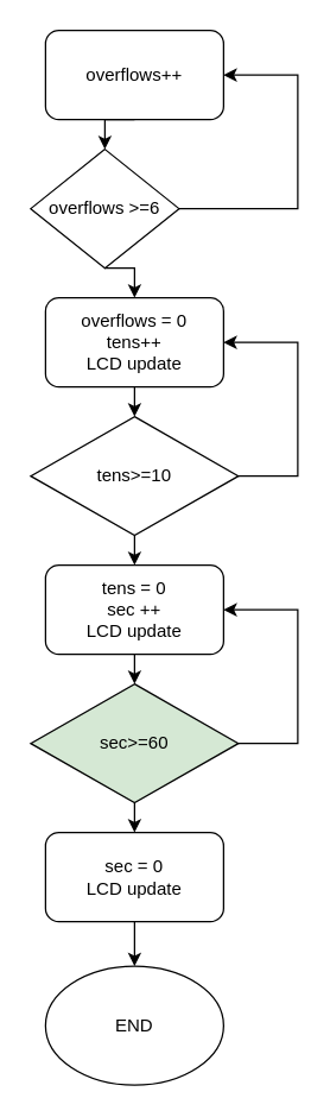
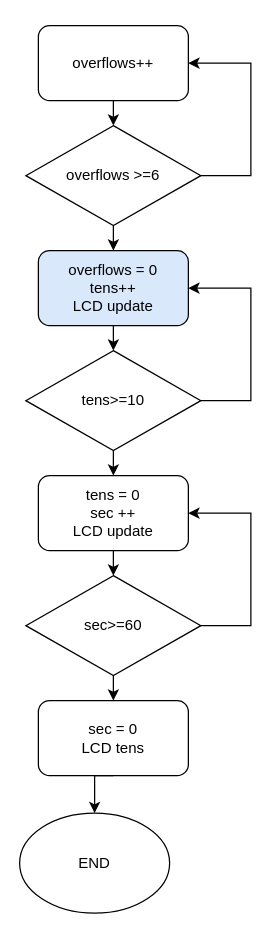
  <mxCell id="0" />
  <mxCell id="1" parent="0" />
  <mxCell id="2" style="edgeStyle=orthogonalEdgeStyle;rounded=0;orthogonalLoop=1;jettySize=auto;html=1;exitX=0.5;exitY=1;exitDx=0;exitDy=0;entryX=0.5;entryY=0;entryDx=0;entryDy=0;" edge="1" parent="1" source="3" target="6"><mxGeometry relative="1" as="geometry" /></mxCell>
  <mxCell id="3" value="overflows++" style="rounded=1;whiteSpace=wrap;html=1;" vertex="1" parent="1"><mxGeometry x="30" y="20" width="120" height="60" as="geometry" /></mxCell>
  <mxCell id="4" style="edgeStyle=orthogonalEdgeStyle;rounded=0;orthogonalLoop=1;jettySize=auto;html=1;exitX=1;exitY=0.5;exitDx=0;exitDy=0;entryX=1;entryY=0.5;entryDx=0;entryDy=0;" edge="1" parent="1" source="6" target="3"><mxGeometry relative="1" as="geometry"><mxPoint x="200" y="50" as="targetPoint" /><Array as="points"><mxPoint x="200" y="140" /><mxPoint x="200" y="50" /></Array></mxGeometry></mxCell>
  <mxCell id="5" style="edgeStyle=orthogonalEdgeStyle;rounded=0;orthogonalLoop=1;jettySize=auto;html=1;exitX=0.5;exitY=1;exitDx=0;exitDy=0;entryX=0.5;entryY=0;entryDx=0;entryDy=0;" edge="1" parent="1" source="6" target="8"><mxGeometry relative="1" as="geometry" /></mxCell>
- <mxCell id="6" value="&lt;span&gt;overflows &amp;gt;=6&lt;/span&gt;" style="rhombus;whiteSpace=wrap;html=1;" vertex="1" parent="1"><mxGeometry x="20" y="100" width="100" height="80" as="geometry" /></mxCell>
+ <mxCell id="6" value="&lt;span&gt;overflows &amp;gt;=6&lt;/span&gt;" style="rhombus;whiteSpace=wrap;html=1;" vertex="1" parent="1"><mxGeometry x="20" y="100" width="140" height="80" as="geometry" /></mxCell>
  <mxCell id="7" style="edgeStyle=orthogonalEdgeStyle;rounded=0;orthogonalLoop=1;jettySize=auto;html=1;exitX=0.5;exitY=1;exitDx=0;exitDy=0;entryX=0.5;entryY=0;entryDx=0;entryDy=0;" edge="1" parent="1" source="8" target="11"><mxGeometry relative="1" as="geometry" /></mxCell>
- <mxCell id="8" value="&lt;span&gt;overflows = 0&lt;br&gt;tens++&lt;br&gt;LCD update&lt;br&gt;&lt;/span&gt;" style="rounded=1;whiteSpace=wrap;html=1;" vertex="1" parent="1"><mxGeometry x="30" y="200" width="120" height="60" as="geometry" /></mxCell>
+ <mxCell id="8" value="&lt;span&gt;overflows = 0&lt;br&gt;tens++&lt;br&gt;LCD update&lt;br&gt;&lt;/span&gt;" style="rounded=1;whiteSpace=wrap;html=1;fillColor=#dae8fc;" vertex="1" parent="1"><mxGeometry x="30" y="200" width="120" height="60" as="geometry" /></mxCell>
  <mxCell id="9" style="edgeStyle=orthogonalEdgeStyle;rounded=0;orthogonalLoop=1;jettySize=auto;html=1;exitX=0.5;exitY=1;exitDx=0;exitDy=0;entryX=0.5;entryY=0;entryDx=0;entryDy=0;" edge="1" parent="1" source="11" target="13"><mxGeometry relative="1" as="geometry" /></mxCell>
  <mxCell id="10" style="edgeStyle=orthogonalEdgeStyle;rounded=0;orthogonalLoop=1;jettySize=auto;html=1;exitX=1;exitY=0.5;exitDx=0;exitDy=0;entryX=1;entryY=0.5;entryDx=0;entryDy=0;" edge="1" parent="1" source="11" target="8"><mxGeometry relative="1" as="geometry"><mxPoint x="200" y="230" as="targetPoint" /><Array as="points"><mxPoint x="200" y="320" /><mxPoint x="200" y="230" /></Array></mxGeometry></mxCell>
  <mxCell id="11" value="&lt;span&gt;tens&amp;gt;=10&lt;/span&gt;" style="rhombus;whiteSpace=wrap;html=1;" vertex="1" parent="1"><mxGeometry x="20" y="280" width="140" height="80" as="geometry" /></mxCell>
  <mxCell id="12" style="edgeStyle=orthogonalEdgeStyle;rounded=0;orthogonalLoop=1;jettySize=auto;html=1;exitX=0.5;exitY=1;exitDx=0;exitDy=0;entryX=0.5;entryY=0;entryDx=0;entryDy=0;" edge="1" parent="1" source="13" target="16"><mxGeometry relative="1" as="geometry" /></mxCell>
  <mxCell id="13" value="tens = 0&lt;br&gt;sec ++&lt;br&gt;LCD update" style="rounded=1;whiteSpace=wrap;html=1;" vertex="1" parent="1"><mxGeometry x="30" y="380" width="120" height="60" as="geometry" /></mxCell>
  <mxCell id="14" style="edgeStyle=orthogonalEdgeStyle;rounded=0;orthogonalLoop=1;jettySize=auto;html=1;exitX=0.5;exitY=1;exitDx=0;exitDy=0;entryX=0.5;entryY=0;entryDx=0;entryDy=0;" edge="1" parent="1" source="16" target="18"><mxGeometry relative="1" as="geometry" /></mxCell>
  <mxCell id="15" style="edgeStyle=orthogonalEdgeStyle;rounded=0;orthogonalLoop=1;jettySize=auto;html=1;exitX=1;exitY=0.5;exitDx=0;exitDy=0;entryX=1;entryY=0.5;entryDx=0;entryDy=0;" edge="1" parent="1" source="16" target="13"><mxGeometry relative="1" as="geometry"><mxPoint x="170" y="400" as="targetPoint" /><Array as="points"><mxPoint x="200" y="500" /><mxPoint x="200" y="410" /></Array></mxGeometry></mxCell>
- <mxCell id="16" value="&lt;span&gt;sec&amp;gt;=60&lt;/span&gt;" style="rhombus;whiteSpace=wrap;html=1;fillColor=#d5e8d4;" vertex="1" parent="1"><mxGeometry x="20" y="460" width="140" height="80" as="geometry" /></mxCell>
+ <mxCell id="16" value="&lt;span&gt;sec&amp;gt;=60&lt;/span&gt;" style="rhombus;whiteSpace=wrap;html=1;" vertex="1" parent="1"><mxGeometry x="20" y="460" width="140" height="80" as="geometry" /></mxCell>
  <mxCell id="17" style="edgeStyle=orthogonalEdgeStyle;rounded=0;orthogonalLoop=1;jettySize=auto;html=1;exitX=0.5;exitY=1;exitDx=0;exitDy=0;entryX=0.5;entryY=0;entryDx=0;entryDy=0;" edge="1" parent="1" source="18" target="19"><mxGeometry relative="1" as="geometry" /></mxCell>
- <mxCell id="18" value="sec = 0&lt;br&gt;LCD update" style="rounded=1;whiteSpace=wrap;html=1;" vertex="1" parent="1"><mxGeometry x="30" y="560" width="120" height="60" as="geometry" /></mxCell>
- <mxCell id="19" value="END" style="ellipse;whiteSpace=wrap;html=1;" vertex="1" parent="1"><mxGeometry x="30" y="650" width="120" height="80" as="geometry" /></mxCell>
+ <mxCell id="18" value="sec = 0&lt;br&gt;LCD tens" style="rounded=1;whiteSpace=wrap;html=1;" vertex="1" parent="1"><mxGeometry x="30" y="560" width="120" height="60" as="geometry" /></mxCell>
+ <mxCell id="19" value="END" style="ellipse;whiteSpace=wrap;html=1;" vertex="1" parent="1"><mxGeometry x="15" y="650" width="120" height="80" as="geometry" /></mxCell>
